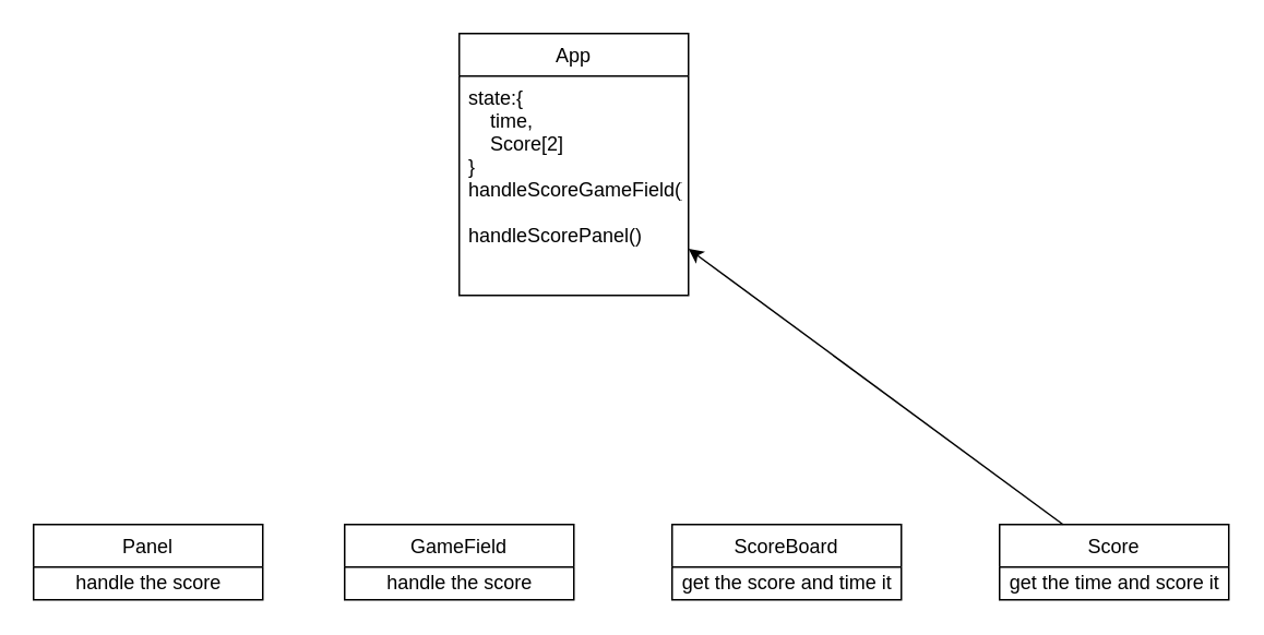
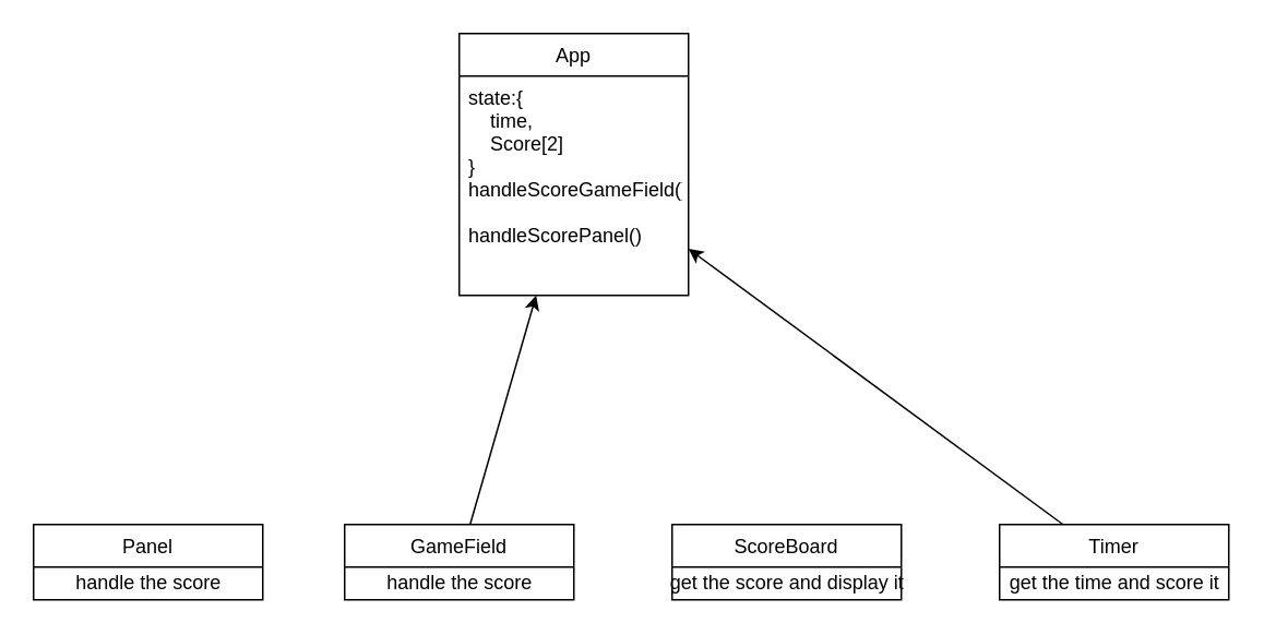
  <mxCell id="0" />
  <mxCell id="1" parent="0" />
  <mxCell id="2" value="App" style="swimlane;fontStyle=0;childLayout=stackLayout;horizontal=1;startSize=26;fillColor=none;horizontalStack=0;resizeParent=1;resizeParentMax=0;resizeLast=0;collapsible=1;marginBottom=0;" parent="1" vertex="1"><mxGeometry x="280" y="20" width="140" height="160" as="geometry" /></mxCell>
  <mxCell id="3" value="state:{&#10;    time,&#10;    Score[2]&#10;}&#10;handleScoreGameField()&#10;&#10;handleScorePanel()" style="text;strokeColor=none;fillColor=none;align=left;verticalAlign=top;spacingLeft=4;spacingRight=4;overflow=hidden;rotatable=0;points=[[0,0.5],[1,0.5]];portConstraint=eastwest;" parent="2" vertex="1"><mxGeometry y="26" width="140" height="134" as="geometry" /></mxCell>
  <mxCell id="4" value="ScoreBoard" style="swimlane;fontStyle=0;childLayout=stackLayout;horizontal=1;startSize=26;fillColor=none;horizontalStack=0;resizeParent=1;resizeParentMax=0;resizeLast=0;collapsible=1;marginBottom=0;" parent="1" vertex="1"><mxGeometry x="410" y="320" width="140" height="46" as="geometry" /></mxCell>
- <mxCell id="5" value="get the score and time it" style="text;html=1;align=center;verticalAlign=middle;resizable=0;points=[];autosize=1;" parent="4" vertex="1"><mxGeometry y="26" width="140" height="20" as="geometry" /></mxCell>
- <mxCell id="6" value="Score" style="swimlane;fontStyle=0;childLayout=stackLayout;horizontal=1;startSize=26;fillColor=none;horizontalStack=0;resizeParent=1;resizeParentMax=0;resizeLast=0;collapsible=1;marginBottom=0;" parent="1" vertex="1"><mxGeometry x="610" y="320" width="140" height="46" as="geometry" /></mxCell>
+ <mxCell id="5" value="get the score and display it" style="text;html=1;align=center;verticalAlign=middle;resizable=0;points=[];autosize=1;" parent="4" vertex="1"><mxGeometry y="26" width="140" height="20" as="geometry" /></mxCell>
+ <mxCell id="6" value="Timer" style="swimlane;fontStyle=0;childLayout=stackLayout;horizontal=1;startSize=26;fillColor=none;horizontalStack=0;resizeParent=1;resizeParentMax=0;resizeLast=0;collapsible=1;marginBottom=0;" parent="1" vertex="1"><mxGeometry x="610" y="320" width="140" height="46" as="geometry" /></mxCell>
  <mxCell id="7" value="get the time and score it" style="text;html=1;align=center;verticalAlign=middle;resizable=0;points=[];autosize=1;" parent="6" vertex="1"><mxGeometry y="26" width="140" height="20" as="geometry" /></mxCell>
  <mxCell id="8" value="GameField" style="swimlane;fontStyle=0;childLayout=stackLayout;horizontal=1;startSize=26;fillColor=none;horizontalStack=0;resizeParent=1;resizeParentMax=0;resizeLast=0;collapsible=1;marginBottom=0;" parent="1" vertex="1"><mxGeometry x="210" y="320" width="140" height="46" as="geometry" /></mxCell>
  <mxCell id="9" value="handle the score" style="text;html=1;align=center;verticalAlign=middle;resizable=0;points=[];autosize=1;" parent="8" vertex="1"><mxGeometry y="26" width="140" height="20" as="geometry" /></mxCell>
  <mxCell id="10" value="Panel" style="swimlane;fontStyle=0;childLayout=stackLayout;horizontal=1;startSize=26;fillColor=none;horizontalStack=0;resizeParent=1;resizeParentMax=0;resizeLast=0;collapsible=1;marginBottom=0;" parent="1" vertex="1"><mxGeometry x="20" y="320" width="140" height="46" as="geometry" /></mxCell>
  <mxCell id="11" value="handle the score&lt;br&gt;" style="text;html=1;align=center;verticalAlign=middle;resizable=0;points=[];autosize=1;" parent="10" vertex="1"><mxGeometry y="26" width="140" height="20" as="geometry" /></mxCell>
+ <mxCell id="12" value="" style="endArrow=classic;html=1;" parent="1" source="8" target="2" edge="1"><mxGeometry width="50" height="50" relative="1" as="geometry"><mxPoint x="440" y="200" as="sourcePoint" /><mxPoint x="490" y="150" as="targetPoint" /></mxGeometry></mxCell>
  <mxCell id="13" value="" style="endArrow=classic;html=1;" parent="1" source="6" target="2" edge="1"><mxGeometry width="50" height="50" relative="1" as="geometry"><mxPoint x="337.969" y="320" as="sourcePoint" /><mxPoint x="359.119" y="182" as="targetPoint" /></mxGeometry></mxCell>
